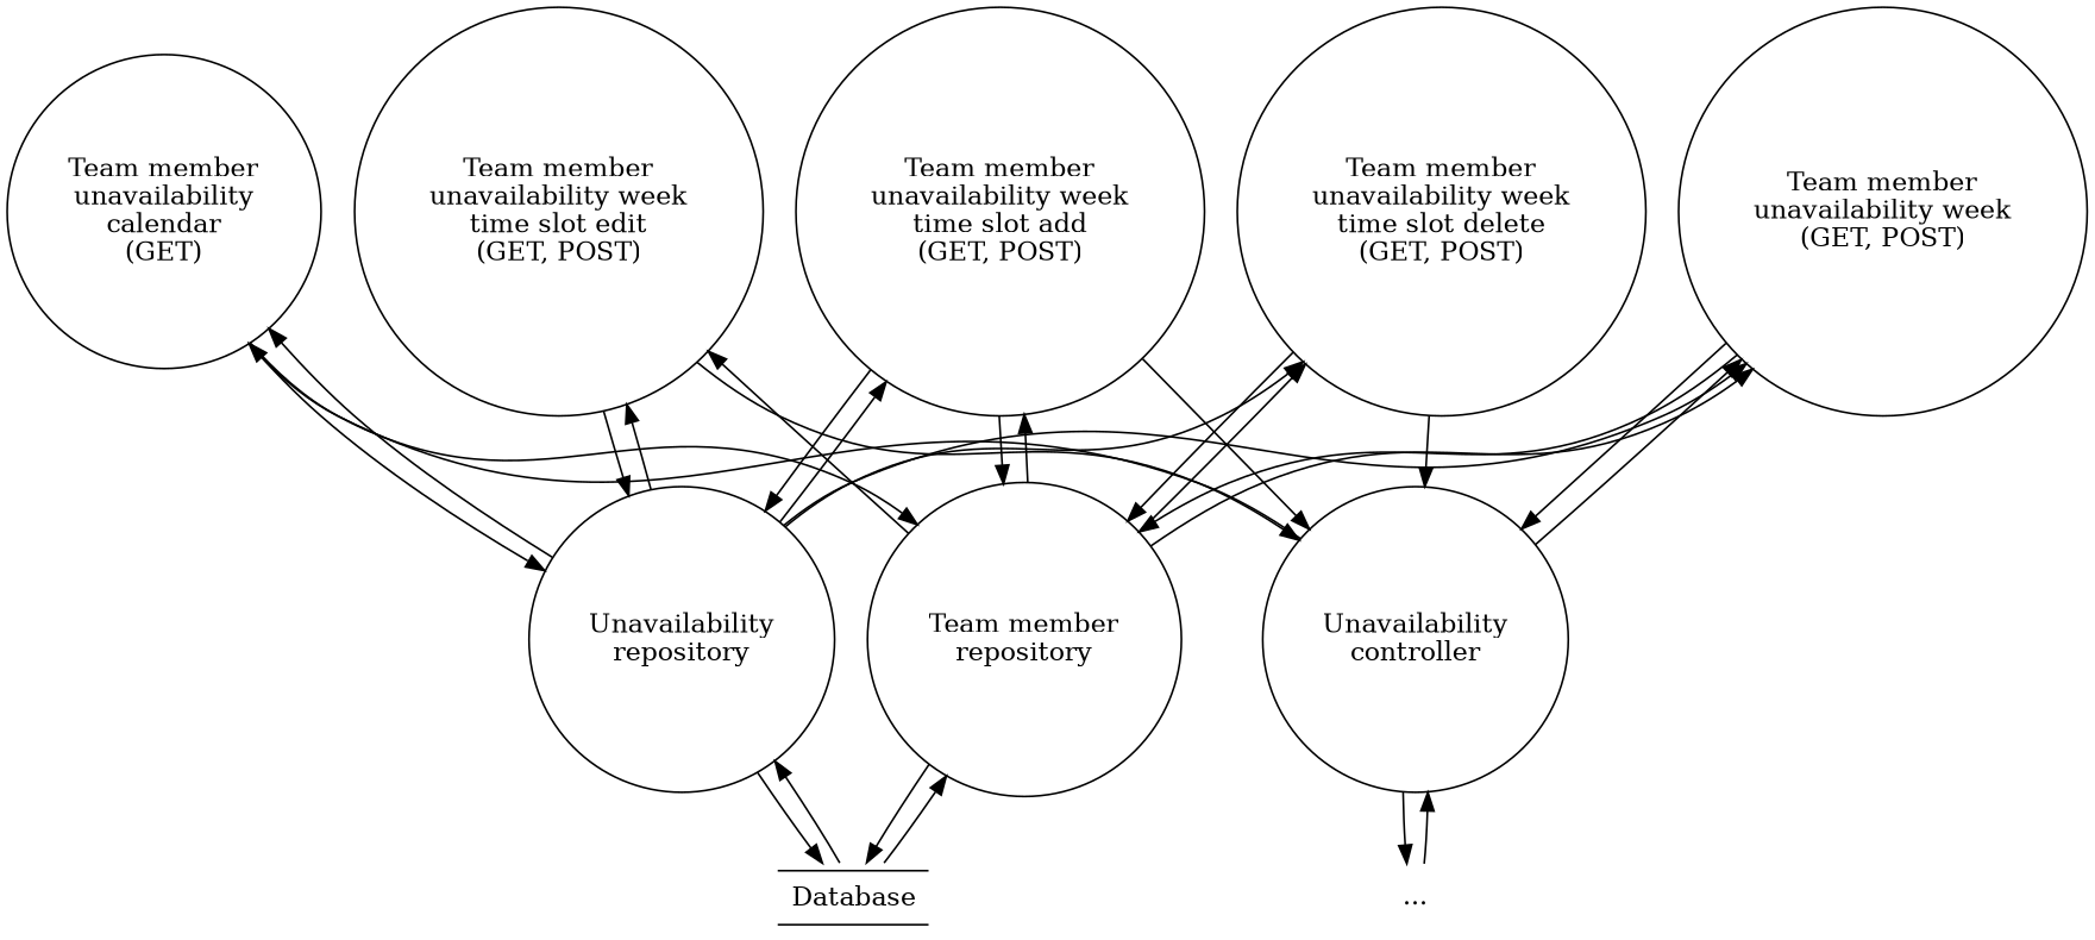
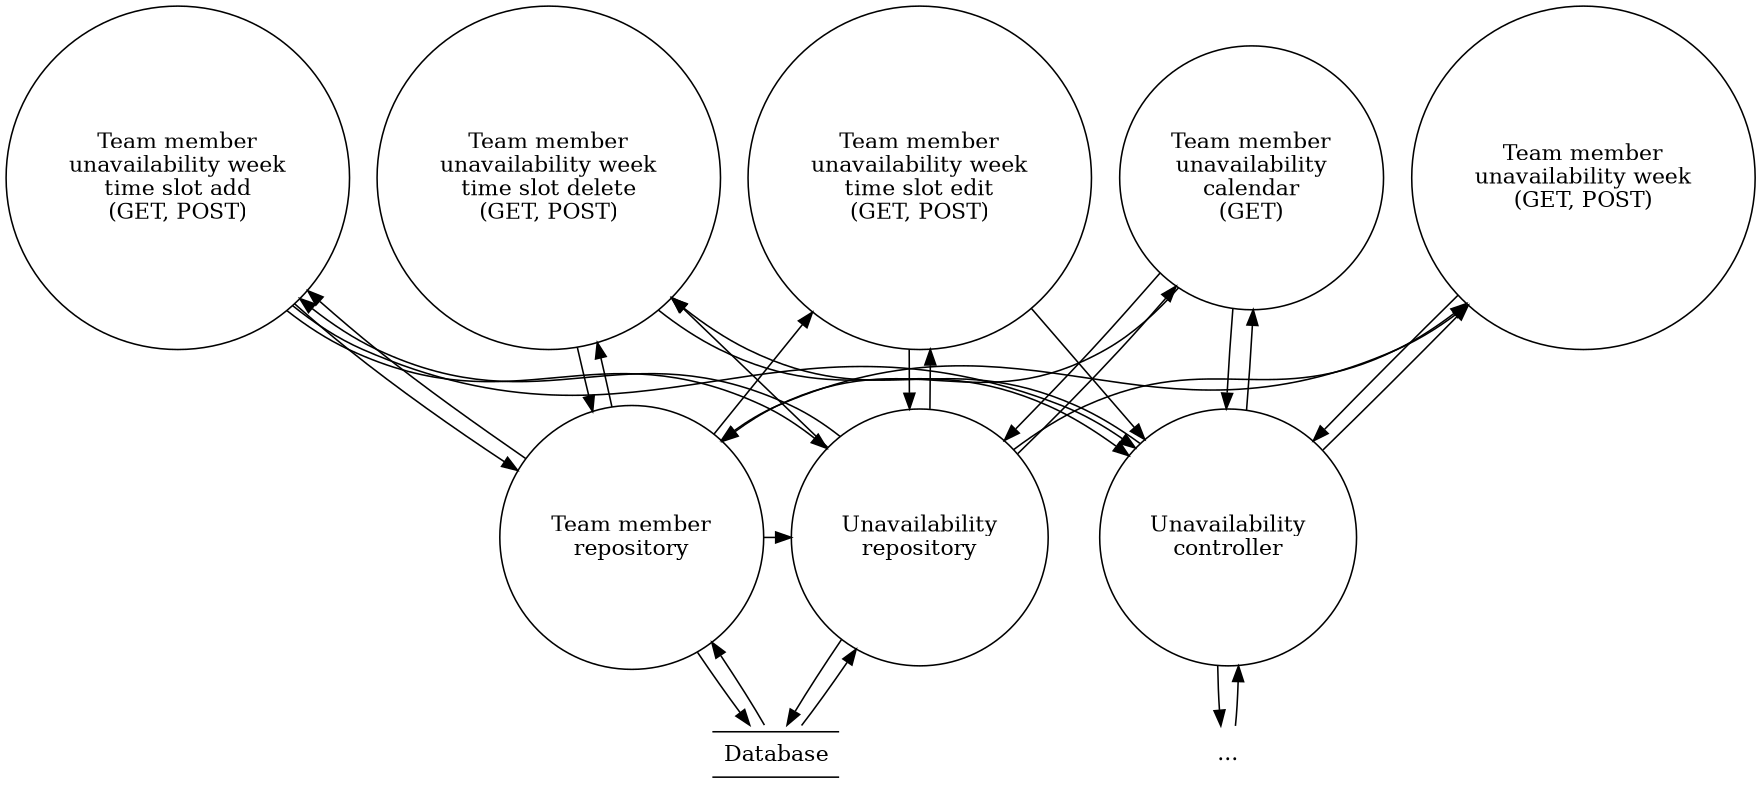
  digraph {
    node [shape=circle]
    "Team member\nunavailability\ncalendar\n(GET)"
    "Team member\nunavailability week\n(GET, POST)"
    "Team member\nunavailability week\ntime slot add\n(GET, POST)"
    "Team member\nunavailability week\ntime slot edit\n(GET, POST)"
    "Team member\nunavailability week\ntime slot delete\n(GET, POST)"
    "Team member\nrepository"
    "Unavailability\nrepository"
    "Unavailability\ncontroller"
    n9 [label=<             <TABLE BORDER="1" SIDES="TB" CELLBORDER="0" CELLPADDING="6" CELLSPACING="0">                 <TR><TD>Database</TD></TR>             </TABLE>         > shape=none]
    "..." [shape=none]
    subgraph sub_1 {
      rank=same
      "Team member\nunavailability\ncalendar\n(GET)"
      "Team member\nunavailability week\n(GET, POST)"
      "Team member\nunavailability week\ntime slot add\n(GET, POST)"
      "Team member\nunavailability week\ntime slot edit\n(GET, POST)"
      "Team member\nunavailability week\ntime slot delete\n(GET, POST)"
    }
    subgraph sub_2 {
      rank=same
      "Team member\nrepository"
      "Unavailability\nrepository"
    }
    "Team member\nunavailability\ncalendar\n(GET)" -> "Team member\nrepository"
    "Team member\nunavailability\ncalendar\n(GET)" -> "Unavailability\nrepository"
+   "Team member\nunavailability\ncalendar\n(GET)" -> "Unavailability\ncontroller"
    "Team member\nunavailability week\n(GET, POST)" -> "Team member\nrepository"
    "Team member\nunavailability week\n(GET, POST)" -> "Unavailability\ncontroller"
    "Team member\nunavailability week\ntime slot add\n(GET, POST)" -> "Team member\nrepository"
    "Team member\nunavailability week\ntime slot add\n(GET, POST)" -> "Unavailability\nrepository"
    "Team member\nunavailability week\ntime slot add\n(GET, POST)" -> "Unavailability\ncontroller"
    "Team member\nunavailability week\ntime slot edit\n(GET, POST)" -> "Unavailability\nrepository"
    "Team member\nunavailability week\ntime slot edit\n(GET, POST)" -> "Unavailability\ncontroller"
    "Team member\nunavailability week\ntime slot delete\n(GET, POST)" -> "Team member\nrepository"
    "Team member\nunavailability week\ntime slot delete\n(GET, POST)" -> "Unavailability\ncontroller"
-   "Team member\nrepository" -> "Team member\nunavailability week\n(GET, POST)"
+   "Team member\nrepository" -> "Unavailability\nrepository"
    "Team member\nrepository" -> "Team member\nunavailability week\ntime slot add\n(GET, POST)"
    "Team member\nrepository" -> "Team member\nunavailability week\ntime slot edit\n(GET, POST)"
    "Team member\nrepository" -> "Team member\nunavailability week\ntime slot delete\n(GET, POST)"
    "Team member\nrepository" -> n9
    "Unavailability\nrepository" -> "Team member\nunavailability\ncalendar\n(GET)"
    "Unavailability\nrepository" -> "Team member\nunavailability week\n(GET, POST)"
    "Unavailability\nrepository" -> "Team member\nunavailability week\ntime slot add\n(GET, POST)"
    "Unavailability\nrepository" -> "Team member\nunavailability week\ntime slot edit\n(GET, POST)"
    "Unavailability\nrepository" -> "Team member\nunavailability week\ntime slot delete\n(GET, POST)"
    "Unavailability\nrepository" -> n9
    "Unavailability\ncontroller" -> "Team member\nunavailability\ncalendar\n(GET)"
    "Unavailability\ncontroller" -> "Team member\nunavailability week\n(GET, POST)"
+   "Unavailability\ncontroller" -> "Team member\nunavailability week\ntime slot delete\n(GET, POST)"
    "Unavailability\ncontroller" -> "..."
    n9 -> "Team member\nrepository"
    n9 -> "Unavailability\nrepository"
    "..." -> "Unavailability\ncontroller"
  }
